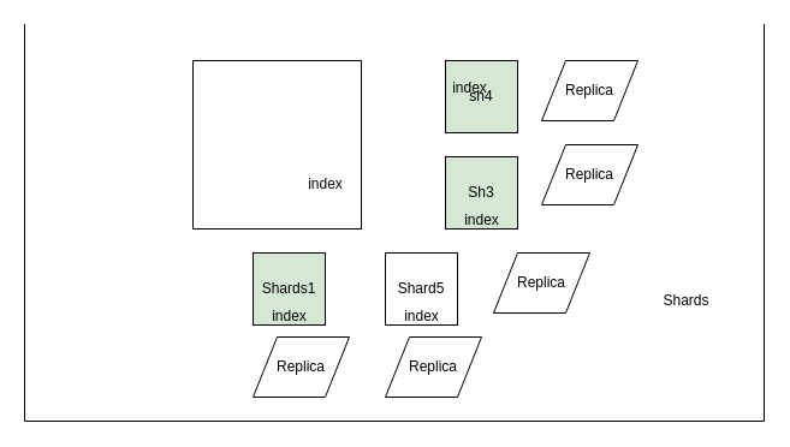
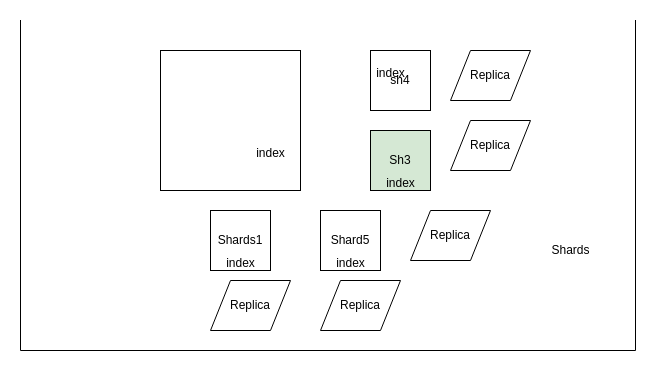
  <mxCell id="0" />
  <mxCell id="1" parent="0" />
  <mxCell id="2" value="" style="whiteSpace=wrap;html=1;aspect=fixed;" vertex="1" parent="1"><mxGeometry x="160" y="50" width="140" height="140" as="geometry" /></mxCell>
  <mxCell id="3" value="&lt;div&gt;&lt;br&gt;&lt;/div&gt;&lt;div&gt;index&lt;br&gt;&lt;/div&gt;" style="text;html=1;align=center;verticalAlign=middle;resizable=0;points=[];autosize=1;" vertex="1" parent="1"><mxGeometry x="250" y="130" width="40" height="30" as="geometry" /></mxCell>
- <mxCell id="4" value="sh4" style="whiteSpace=wrap;html=1;aspect=fixed;fillColor=#d5e8d4;" vertex="1" parent="1"><mxGeometry x="370" y="50" width="60" height="60" as="geometry" /></mxCell>
+ <mxCell id="4" value="sh4" style="whiteSpace=wrap;html=1;aspect=fixed;" vertex="1" parent="1"><mxGeometry x="370" y="50" width="60" height="60" as="geometry" /></mxCell>
  <mxCell id="5" value="Sh3" style="whiteSpace=wrap;html=1;aspect=fixed;fillColor=#d5e8d4;" vertex="1" parent="1"><mxGeometry x="370" y="130" width="60" height="60" as="geometry" /></mxCell>
  <mxCell id="6" value="Shard5" style="whiteSpace=wrap;html=1;aspect=fixed;" vertex="1" parent="1"><mxGeometry x="320" y="210" width="60" height="60" as="geometry" /></mxCell>
- <mxCell id="7" value="Shards1" style="whiteSpace=wrap;html=1;aspect=fixed;fillColor=#d5e8d4;" vertex="1" parent="1"><mxGeometry x="210" y="210" width="60" height="60" as="geometry" /></mxCell>
+ <mxCell id="7" value="Shards1" style="whiteSpace=wrap;html=1;aspect=fixed;" vertex="1" parent="1"><mxGeometry x="210" y="210" width="60" height="60" as="geometry" /></mxCell>
  <mxCell id="8" value="Replica" style="shape=parallelogram;perimeter=parallelogramPerimeter;whiteSpace=wrap;html=1;fixedSize=1;" vertex="1" parent="1"><mxGeometry x="450" y="50" width="80" height="50" as="geometry" /></mxCell>
  <mxCell id="9" value="&lt;div&gt;&lt;br&gt;&lt;/div&gt;&lt;div&gt;index&lt;br&gt;&lt;/div&gt;" style="text;html=1;align=center;verticalAlign=middle;resizable=0;points=[];autosize=1;" vertex="1" parent="1"><mxGeometry x="370" y="50" width="40" height="30" as="geometry" /></mxCell>
  <mxCell id="10" value="&lt;div&gt;&lt;br&gt;&lt;/div&gt;&lt;div&gt;index&lt;br&gt;&lt;/div&gt;" style="text;html=1;align=center;verticalAlign=middle;resizable=0;points=[];autosize=1;" vertex="1" parent="1"><mxGeometry x="380" y="160" width="40" height="30" as="geometry" /></mxCell>
  <mxCell id="11" value="&lt;div&gt;&lt;br&gt;&lt;/div&gt;&lt;div&gt;index&lt;br&gt;&lt;/div&gt;" style="text;html=1;align=center;verticalAlign=middle;resizable=0;points=[];autosize=1;" vertex="1" parent="1"><mxGeometry x="330" y="240" width="40" height="30" as="geometry" /></mxCell>
  <mxCell id="12" value="&lt;div&gt;&lt;br&gt;&lt;/div&gt;&lt;div&gt;index&lt;br&gt;&lt;/div&gt;" style="text;html=1;align=center;verticalAlign=middle;resizable=0;points=[];autosize=1;" vertex="1" parent="1"><mxGeometry x="220" y="240" width="40" height="30" as="geometry" /></mxCell>
  <mxCell id="13" value="Replica" style="shape=parallelogram;perimeter=parallelogramPerimeter;whiteSpace=wrap;html=1;fixedSize=1;" vertex="1" parent="1"><mxGeometry x="450" y="120" width="80" height="50" as="geometry" /></mxCell>
  <mxCell id="14" value="Replica" style="shape=parallelogram;perimeter=parallelogramPerimeter;whiteSpace=wrap;html=1;fixedSize=1;" vertex="1" parent="1"><mxGeometry x="410" y="210" width="80" height="50" as="geometry" /></mxCell>
  <mxCell id="15" value="Replica" style="shape=parallelogram;perimeter=parallelogramPerimeter;whiteSpace=wrap;html=1;fixedSize=1;" vertex="1" parent="1"><mxGeometry x="210" y="280" width="80" height="50" as="geometry" /></mxCell>
  <mxCell id="16" value="Replica" style="shape=parallelogram;perimeter=parallelogramPerimeter;whiteSpace=wrap;html=1;fixedSize=1;" vertex="1" parent="1"><mxGeometry x="320" y="280" width="80" height="50" as="geometry" /></mxCell>
  <mxCell id="17" value="" style="shape=partialRectangle;whiteSpace=wrap;html=1;bottom=1;right=1;left=1;top=0;fillColor=none;routingCenterX=-0.5;" vertex="1" parent="1"><mxGeometry x="20" width="615" height="330" as="geometry" y="20" /></mxCell>
  <mxCell id="18" value="Shards" style="text;html=1;align=center;verticalAlign=middle;resizable=0;points=[];autosize=1;" vertex="1" parent="1"><mxGeometry x="540" y="240" width="60" height="20" as="geometry" /></mxCell>
